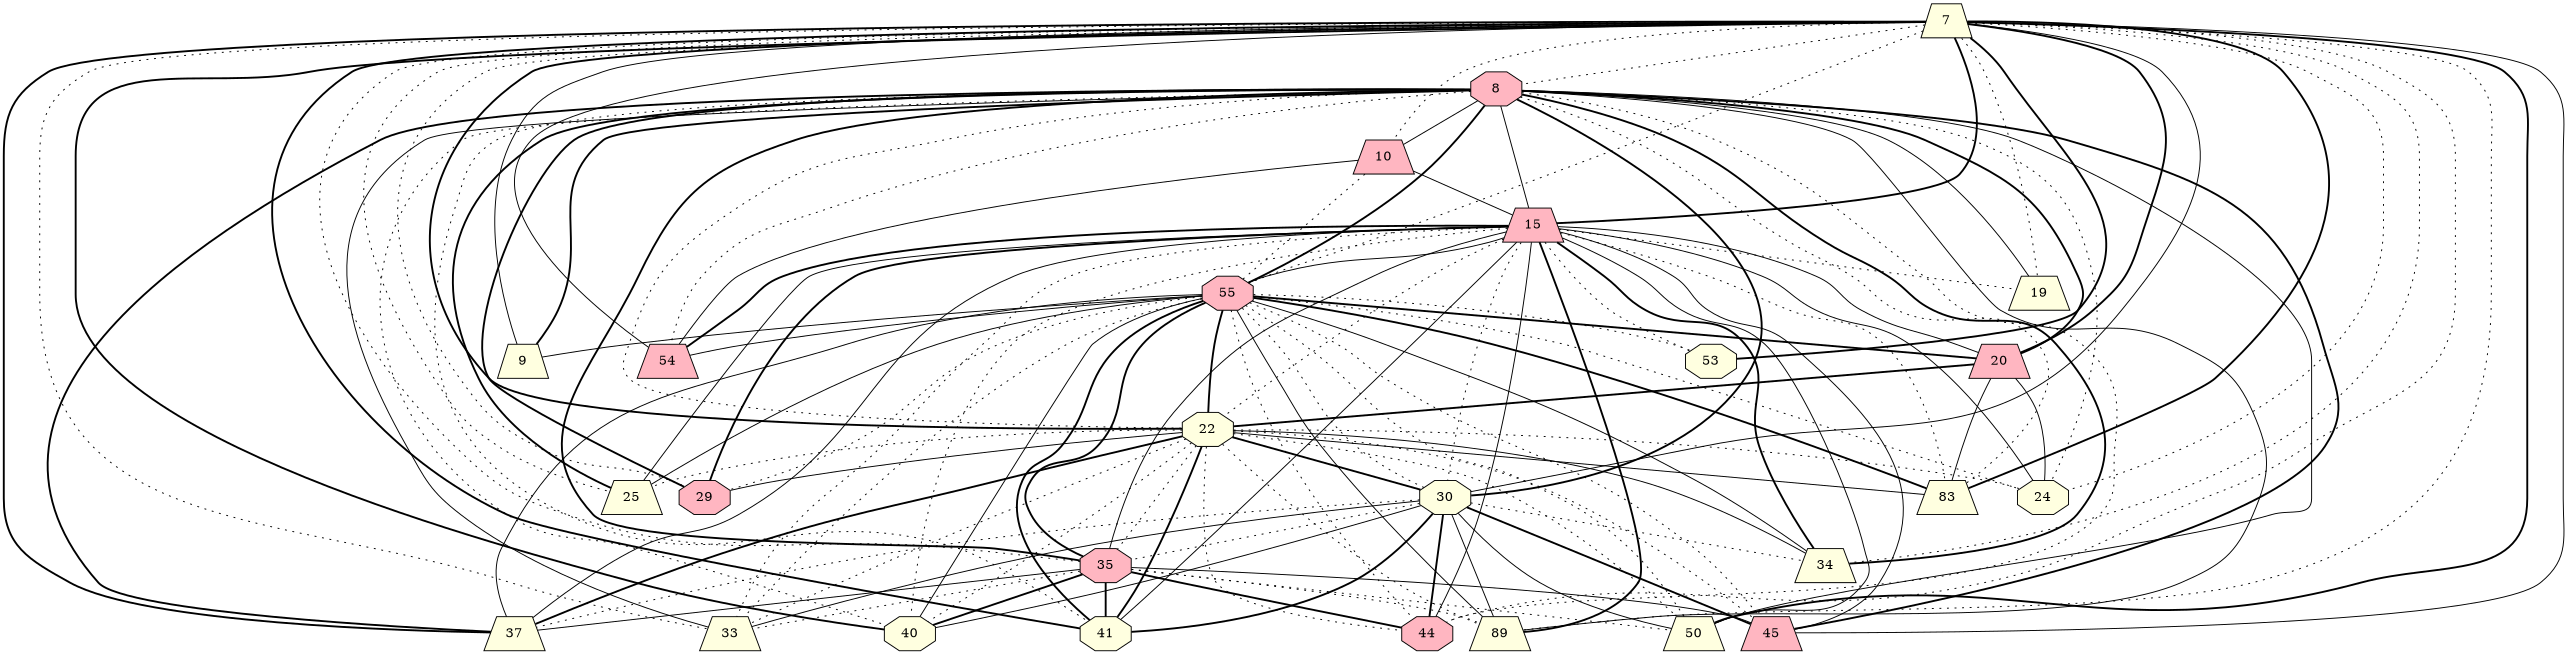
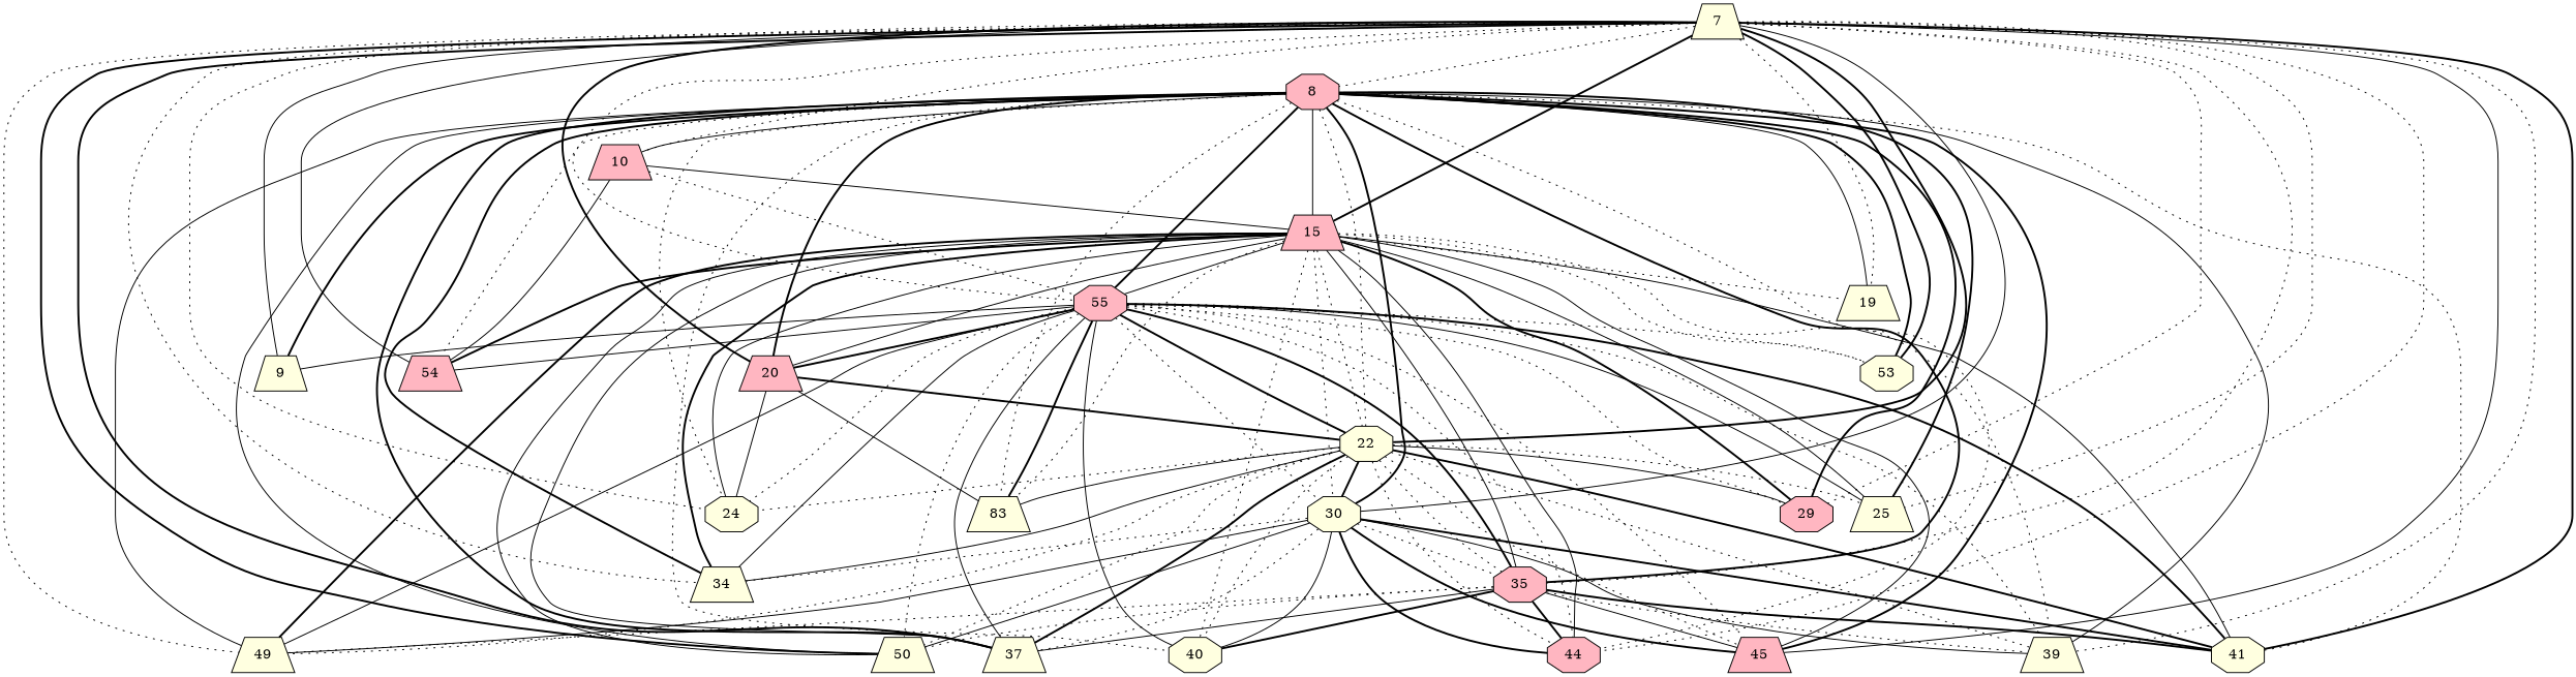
  strict graph {
    node [fillcolor=lightyellow shape=trapezium style=filled]
    edge [style=dotted]
    8 [fillcolor=lightpink shape=octagon]
    7
    9
    10 [fillcolor=lightpink]
    15 [fillcolor=lightpink]
    19
    55 [fillcolor=lightpink shape=octagon]
    20 [fillcolor=lightpink]
    22 [shape=octagon]
    n10 [label=83]
    24 [shape=octagon]
    25
    29 [fillcolor=lightpink shape=octagon]
    30 [shape=octagon]
    34
    35 [fillcolor=lightpink shape=octagon]
    37
-   39 [label=33]
+   39
    40 [shape=octagon]
    41 [shape=octagon]
    44 [fillcolor=lightpink shape=octagon]
    45 [fillcolor=lightpink]
-   49 [label=89]
+   49
    50
    53 [shape=octagon]
    54 [fillcolor=lightpink]
    8 -- 9 [style=bold]
    8 -- 10 [style=solid]
    8 -- 15 [style=solid]
    8 -- 19 [style=solid]
    8 -- 55 [style=bold]
    8 -- 20 [style=bold]
    8 -- 22
    8 -- n10
    8 -- 24
    8 -- 25 [style=bold]
    8 -- 29 [style=bold]
    8 -- 30 [style=bold]
    8 -- 34 [style=bold]
    8 -- 35 [style=bold]
    8 -- 37 [style=bold]
    8 -- 39 [style=solid]
    8 -- 40
    8 -- 41
    8 -- 44
    8 -- 45 [style=bold]
    8 -- 49 [style=solid]
    8 -- 50 [style=solid]
+   8 -- 53 [style=bold]
    8 -- 54
    7 -- 8
    7 -- 9 [style=solid]
    7 -- 10
    7 -- 15 [style=bold]
    7 -- 19
    7 -- 55
    7 -- 20 [style=bold]
    7 -- 22 [style=bold]
-   7 -- n10 [style=bold]
    7 -- 24
    7 -- 25
    7 -- 29
    7 -- 30 [style=solid]
    7 -- 34
    7 -- 35
    7 -- 37 [style=bold]
    7 -- 39
-   7 -- 40 [style=bold]
    7 -- 41 [style=bold]
    7 -- 44
    7 -- 45 [style=solid]
    7 -- 49
    7 -- 50 [style=bold]
    7 -- 53 [style=bold]
    7 -- 54 [style=solid]
    10 -- 15 [style=solid]
    10 -- 55
    10 -- 54 [style=solid]
    15 -- 19
    15 -- 55 [style=solid]
    15 -- 20 [style=solid]
    15 -- 22
    15 -- n10
    15 -- 24 [style=solid]
    15 -- 25 [style=solid]
    15 -- 29 [style=bold]
    15 -- 30
    15 -- 34 [style=bold]
    15 -- 35 [style=solid]
    15 -- 37 [style=solid]
    15 -- 39
    15 -- 40
    15 -- 41 [style=solid]
    15 -- 44 [style=solid]
    15 -- 45 [style=solid]
    15 -- 49 [style=bold]
    15 -- 50 [style=solid]
    15 -- 53
    15 -- 54 [style=bold]
    55 -- 9 [style=solid]
    55 -- 20 [style=bold]
    55 -- 22 [style=bold]
    55 -- n10 [style=bold]
    55 -- 24
    55 -- 25 [style=solid]
    55 -- 29
    55 -- 30
    55 -- 34 [style=solid]
    55 -- 35 [style=bold]
    55 -- 37 [style=solid]
    55 -- 39
    55 -- 40 [style=solid]
    55 -- 41 [style=bold]
    55 -- 44
    55 -- 45
    55 -- 49 [style=solid]
    55 -- 50
    55 -- 53
    55 -- 54 [style=solid]
    20 -- 22 [style=bold]
    20 -- n10 [style=solid]
    20 -- 24 [style=solid]
    22 -- n10 [style=solid]
    22 -- 24
    22 -- 25
    22 -- 29 [style=solid]
    22 -- 30 [style=bold]
    22 -- 34 [style=solid]
    22 -- 35
    22 -- 37 [style=bold]
    22 -- 39
    22 -- 40
    22 -- 41 [style=bold]
    22 -- 44
    22 -- 45
    22 -- 49
    22 -- 50
    30 -- 34
    30 -- 35
    30 -- 37
    30 -- 39 [style=solid]
    30 -- 40 [style=solid]
    30 -- 41 [style=bold]
    30 -- 44 [style=bold]
    30 -- 45 [style=bold]
    30 -- 49 [style=solid]
    30 -- 50 [style=solid]
    35 -- 37 [style=solid]
    35 -- 39
    35 -- 40 [style=bold]
    35 -- 41 [style=bold]
    35 -- 44 [style=bold]
    35 -- 45 [style=solid]
    35 -- 49
    35 -- 50
  }
